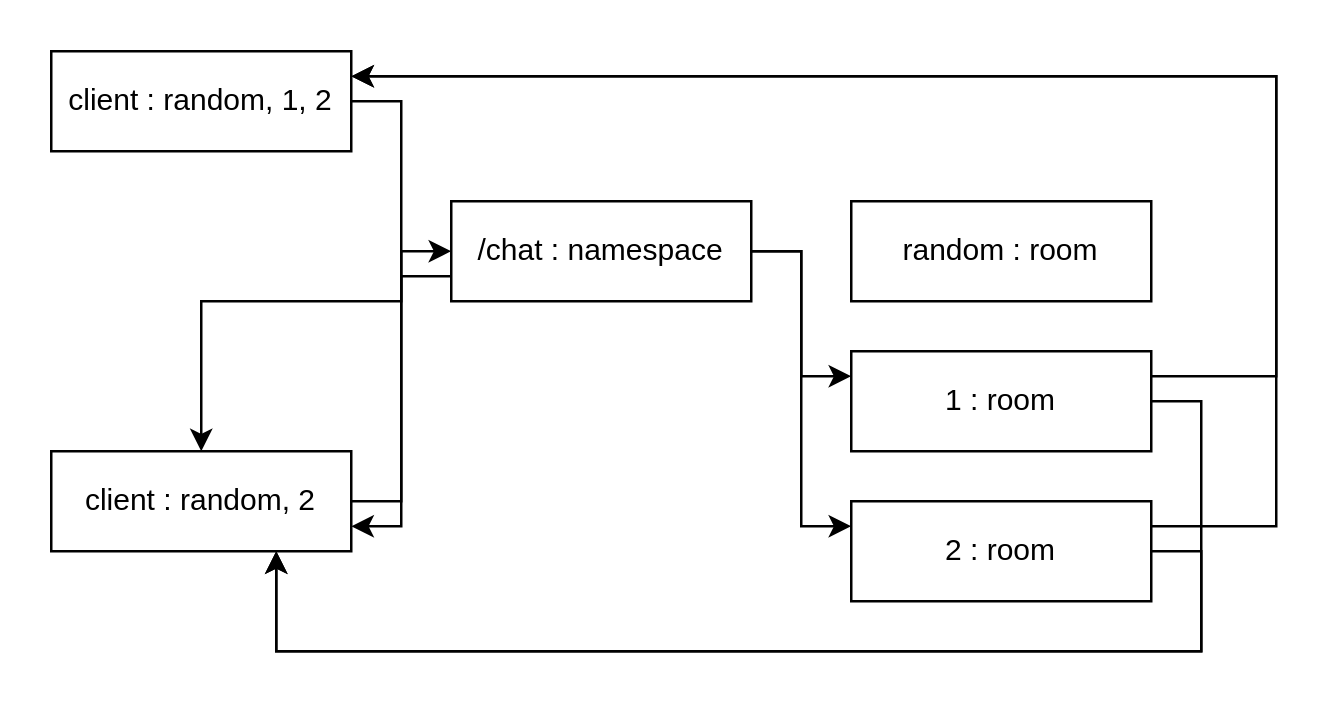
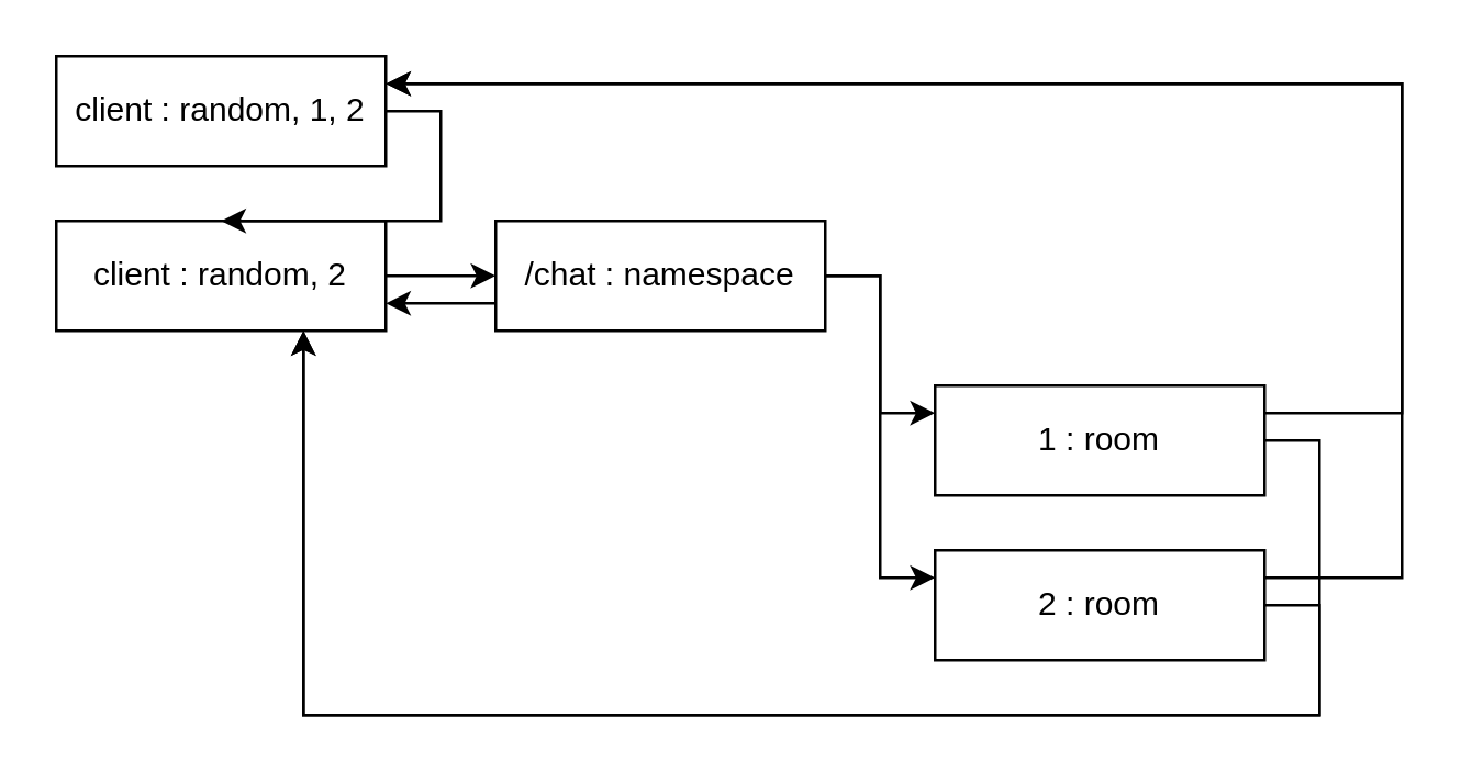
  <mxCell id="0" />
  <mxCell id="1" parent="0" />
  <mxCell id="2" style="edgeStyle=orthogonalEdgeStyle;rounded=0;orthogonalLoop=1;jettySize=auto;html=1;exitX=0;exitY=0.75;exitDx=0;exitDy=0;entryX=1;entryY=0.75;entryDx=0;entryDy=0;" edge="1" parent="1" source="5" target="14"><mxGeometry relative="1" as="geometry" /></mxCell>
  <mxCell id="3" style="edgeStyle=orthogonalEdgeStyle;rounded=0;orthogonalLoop=1;jettySize=auto;html=1;exitX=1;exitY=0.5;exitDx=0;exitDy=0;entryX=0;entryY=0.25;entryDx=0;entryDy=0;" edge="1" parent="1" source="5" target="8"><mxGeometry relative="1" as="geometry" /></mxCell>
  <mxCell id="4" style="edgeStyle=orthogonalEdgeStyle;rounded=0;orthogonalLoop=1;jettySize=auto;html=1;exitX=1;exitY=0.5;exitDx=0;exitDy=0;entryX=0;entryY=0.25;entryDx=0;entryDy=0;" edge="1" parent="1" source="5" target="11"><mxGeometry relative="1" as="geometry" /></mxCell>
  <mxCell id="5" value="/chat : namespace" style="rounded=0;whiteSpace=wrap;html=1;" vertex="1" parent="1"><mxGeometry x="180" y="80" width="120" height="40" as="geometry" /></mxCell>
  <mxCell id="6" style="edgeStyle=orthogonalEdgeStyle;rounded=0;orthogonalLoop=1;jettySize=auto;html=1;exitX=1;exitY=0.5;exitDx=0;exitDy=0;entryX=0.75;entryY=1;entryDx=0;entryDy=0;" edge="1" parent="1" source="8" target="14"><mxGeometry relative="1" as="geometry"><Array as="points"><mxPoint x="480" y="160" /><mxPoint x="480" y="260" /><mxPoint x="110" y="260" /></Array></mxGeometry></mxCell>
  <mxCell id="7" style="edgeStyle=orthogonalEdgeStyle;rounded=0;orthogonalLoop=1;jettySize=auto;html=1;exitX=1;exitY=0.25;exitDx=0;exitDy=0;entryX=1;entryY=0.25;entryDx=0;entryDy=0;" edge="1" parent="1" source="8" target="16"><mxGeometry relative="1" as="geometry"><Array as="points"><mxPoint x="510" y="150" /><mxPoint x="510" y="30" /></Array></mxGeometry></mxCell>
  <mxCell id="8" value="1 : room" style="rounded=0;whiteSpace=wrap;html=1;" vertex="1" parent="1"><mxGeometry x="340" y="140" width="120" height="40" as="geometry" /></mxCell>
  <mxCell id="9" style="edgeStyle=orthogonalEdgeStyle;rounded=0;orthogonalLoop=1;jettySize=auto;html=1;entryX=0.75;entryY=1;entryDx=0;entryDy=0;exitX=1;exitY=0.5;exitDx=0;exitDy=0;" edge="1" parent="1" source="11" target="14"><mxGeometry relative="1" as="geometry"><Array as="points"><mxPoint x="480" y="220" /><mxPoint x="480" y="260" /><mxPoint x="110" y="260" /></Array></mxGeometry></mxCell>
  <mxCell id="10" style="edgeStyle=orthogonalEdgeStyle;rounded=0;orthogonalLoop=1;jettySize=auto;html=1;exitX=1;exitY=0.25;exitDx=0;exitDy=0;entryX=1;entryY=0.25;entryDx=0;entryDy=0;" edge="1" parent="1" source="11" target="16"><mxGeometry relative="1" as="geometry"><mxPoint x="240" y="50" as="targetPoint" /><Array as="points"><mxPoint x="510" y="210" /><mxPoint x="510" y="30" /></Array></mxGeometry></mxCell>
  <mxCell id="11" value="2 : room" style="rounded=0;whiteSpace=wrap;html=1;" vertex="1" parent="1"><mxGeometry x="340" y="200" width="120" height="40" as="geometry" /></mxCell>
- <mxCell id="12" value="random : room" style="rounded=0;whiteSpace=wrap;html=1;" vertex="1" parent="1"><mxGeometry x="340" y="80" width="120" height="40" as="geometry" /></mxCell>
  <mxCell id="13" style="edgeStyle=orthogonalEdgeStyle;rounded=0;orthogonalLoop=1;jettySize=auto;html=1;exitX=1;exitY=0.5;exitDx=0;exitDy=0;entryX=0;entryY=0.5;entryDx=0;entryDy=0;" edge="1" parent="1" source="14" target="5"><mxGeometry relative="1" as="geometry" /></mxCell>
- <mxCell id="14" value="client : random, 2" style="rounded=0;whiteSpace=wrap;html=1;" vertex="1" parent="1"><mxGeometry x="20" y="180" width="120" height="40" as="geometry" /></mxCell>
+ <mxCell id="14" value="client : random, 2" style="rounded=0;whiteSpace=wrap;html=1;" vertex="1" parent="1"><mxGeometry x="20" y="80" width="120" height="40" as="geometry" /></mxCell>
  <mxCell id="15" style="edgeStyle=orthogonalEdgeStyle;rounded=0;orthogonalLoop=1;jettySize=auto;html=1;exitX=1;exitY=0.5;exitDx=0;exitDy=0;" edge="1" parent="1" source="16" target="14"><mxGeometry relative="1" as="geometry" /></mxCell>
  <mxCell id="16" value="client : random, 1, 2" style="rounded=0;whiteSpace=wrap;html=1;" vertex="1" parent="1"><mxGeometry x="20" y="20" width="120" height="40" as="geometry" /></mxCell>
